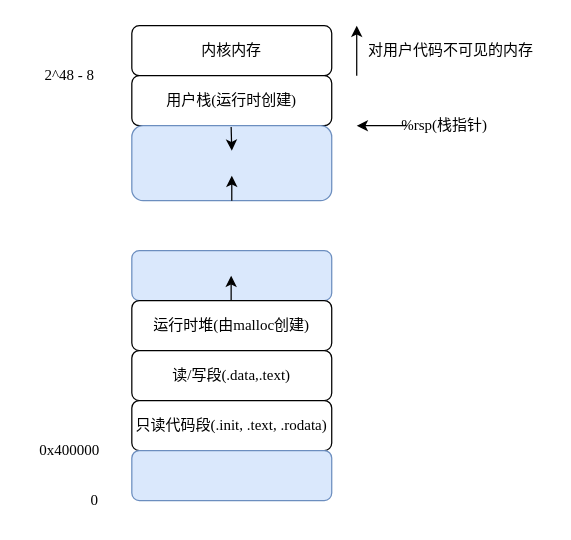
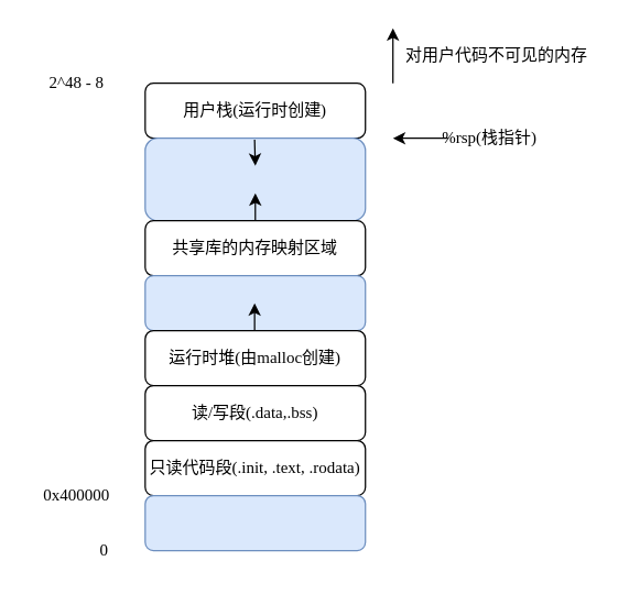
  <mxCell id="0" />
  <mxCell id="1" parent="0" />
- <mxCell id="2" value="内核内存" style="rounded=1;whiteSpace=wrap;html=1;fontFamily=Comic Sans MS;" parent="1" vertex="1"><mxGeometry x="105" y="20" width="160" height="40" as="geometry" /></mxCell>
  <mxCell id="3" value="用户栈(运行时创建)" style="rounded=1;whiteSpace=wrap;html=1;fontFamily=Comic Sans MS;" parent="1" vertex="1"><mxGeometry x="105" y="60" width="160" height="40" as="geometry" /></mxCell>
  <mxCell id="4" value="" style="rounded=1;whiteSpace=wrap;html=1;fontFamily=Comic Sans MS;fillColor=#dae8fc;strokeColor=#6c8ebf;shadow=0;glass=0;" parent="1" vertex="1"><mxGeometry x="105" y="100" width="160" height="60" as="geometry" /></mxCell>
+ <mxCell id="5" value="共享库的内存映射区域" style="rounded=1;whiteSpace=wrap;html=1;fontFamily=Comic Sans MS;" parent="1" vertex="1"><mxGeometry x="105" y="160" width="160" height="40" as="geometry" /></mxCell>
  <mxCell id="6" value="" style="rounded=1;whiteSpace=wrap;html=1;fontFamily=Comic Sans MS;fillColor=#dae8fc;strokeColor=#6c8ebf;" parent="1" vertex="1"><mxGeometry x="105" y="200" width="160" height="40" as="geometry" /></mxCell>
  <mxCell id="7" value="运行时堆(由malloc创建)" style="rounded=1;whiteSpace=wrap;html=1;fontFamily=Comic Sans MS;" parent="1" vertex="1"><mxGeometry x="105" y="240" width="160" height="40" as="geometry" /></mxCell>
- <mxCell id="8" value="读/写段(.data,.text)" style="rounded=1;whiteSpace=wrap;html=1;fontFamily=Comic Sans MS;" parent="1" vertex="1"><mxGeometry x="105" y="280" width="160" height="40" as="geometry" /></mxCell>
+ <mxCell id="8" value="读/写段(.data,.bss)" style="rounded=1;whiteSpace=wrap;html=1;fontFamily=Comic Sans MS;" parent="1" vertex="1"><mxGeometry x="105" y="280" width="160" height="40" as="geometry" /></mxCell>
  <mxCell id="9" value="只读代码段(.init, .text, .rodata)" style="rounded=1;whiteSpace=wrap;html=1;fontFamily=Comic Sans MS;" parent="1" vertex="1"><mxGeometry x="105" y="320" width="160" height="40" as="geometry" /></mxCell>
  <mxCell id="10" value="" style="rounded=1;whiteSpace=wrap;html=1;fontFamily=Comic Sans MS;fillColor=#dae8fc;strokeColor=#6c8ebf;" parent="1" vertex="1"><mxGeometry x="105" y="360" width="160" height="40" as="geometry" /></mxCell>
  <mxCell id="11" value="" style="endArrow=classic;html=1;fontFamily=Comic Sans MS;" parent="1" edge="1"><mxGeometry width="50" height="50" relative="1" as="geometry"><mxPoint x="285" y="60" as="sourcePoint" /><mxPoint x="285" y="20" as="targetPoint" /></mxGeometry></mxCell>
  <mxCell id="12" value="对用户代码不可见的内存" style="text;html=1;align=center;verticalAlign=middle;resizable=0;points=[];autosize=1;strokeColor=none;fillColor=none;fontFamily=Comic Sans MS;" parent="1" vertex="1"><mxGeometry x="285" y="30" width="150" height="20" as="geometry" /></mxCell>
  <mxCell id="13" value="" style="endArrow=classic;html=1;fontFamily=Comic Sans MS;" parent="1" edge="1"><mxGeometry width="50" height="50" relative="1" as="geometry"><mxPoint x="325" y="100" as="sourcePoint" /><mxPoint x="285" y="100" as="targetPoint" /></mxGeometry></mxCell>
  <mxCell id="14" value="%rsp(栈指针)" style="text;html=1;align=center;verticalAlign=middle;resizable=0;points=[];autosize=1;strokeColor=none;fillColor=none;fontFamily=Comic Sans MS;" parent="1" vertex="1"><mxGeometry x="310" y="90" width="90" height="20" as="geometry" /></mxCell>
  <mxCell id="15" value="" style="endArrow=classic;html=1;fontFamily=Comic Sans MS;" parent="1" edge="1"><mxGeometry width="50" height="50" relative="1" as="geometry"><mxPoint x="184.5" y="101" as="sourcePoint" /><mxPoint x="185" y="120" as="targetPoint" /></mxGeometry></mxCell>
  <mxCell id="16" value="" style="endArrow=classic;html=1;fontFamily=Comic Sans MS;exitX=0.5;exitY=1;exitDx=0;exitDy=0;" parent="1" source="4" edge="1"><mxGeometry width="50" height="50" relative="1" as="geometry"><mxPoint x="194.5" y="110" as="sourcePoint" /><mxPoint x="185" y="140" as="targetPoint" /></mxGeometry></mxCell>
  <mxCell id="17" value="" style="endArrow=classic;html=1;fontFamily=Comic Sans MS;exitX=0.5;exitY=1;exitDx=0;exitDy=0;" parent="1" edge="1"><mxGeometry width="50" height="50" relative="1" as="geometry"><mxPoint x="184.5" y="240" as="sourcePoint" /><mxPoint x="184.5" y="220" as="targetPoint" /></mxGeometry></mxCell>
  <mxCell id="18" value="0" style="text;html=1;align=center;verticalAlign=middle;resizable=0;points=[];autosize=1;strokeColor=none;fillColor=none;fontFamily=Comic Sans MS;" parent="1" vertex="1"><mxGeometry x="65" y="390" width="20" height="20" as="geometry" /></mxCell>
  <mxCell id="19" value="0x400000" style="text;html=1;align=center;verticalAlign=middle;resizable=0;points=[];autosize=1;strokeColor=none;fillColor=none;fontFamily=Comic Sans MS;" parent="1" vertex="1"><mxGeometry x="20" y="350" width="70" height="20" as="geometry" /></mxCell>
  <mxCell id="20" value="2^48 - 8" style="text;html=1;align=center;verticalAlign=middle;resizable=0;points=[];autosize=1;strokeColor=none;fillColor=none;fontFamily=Comic Sans MS;" parent="1" vertex="1"><mxGeometry x="25" y="50" width="60" height="20" as="geometry" /></mxCell>
